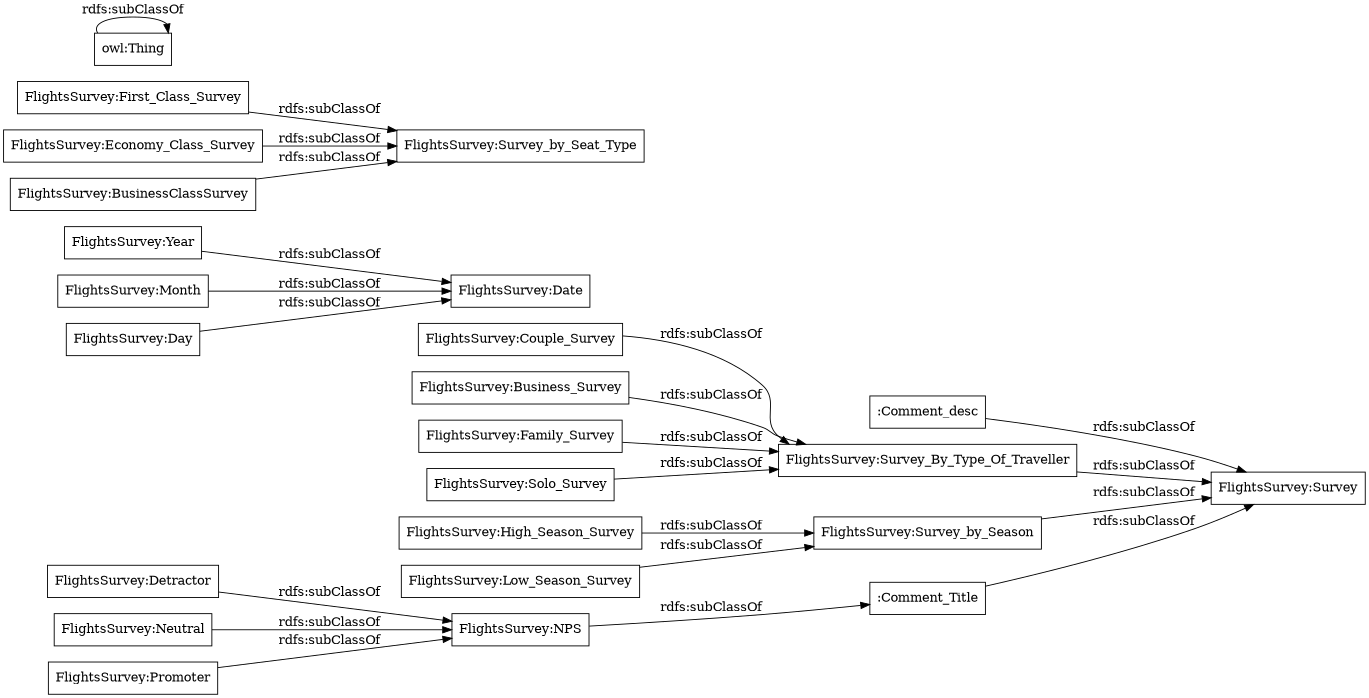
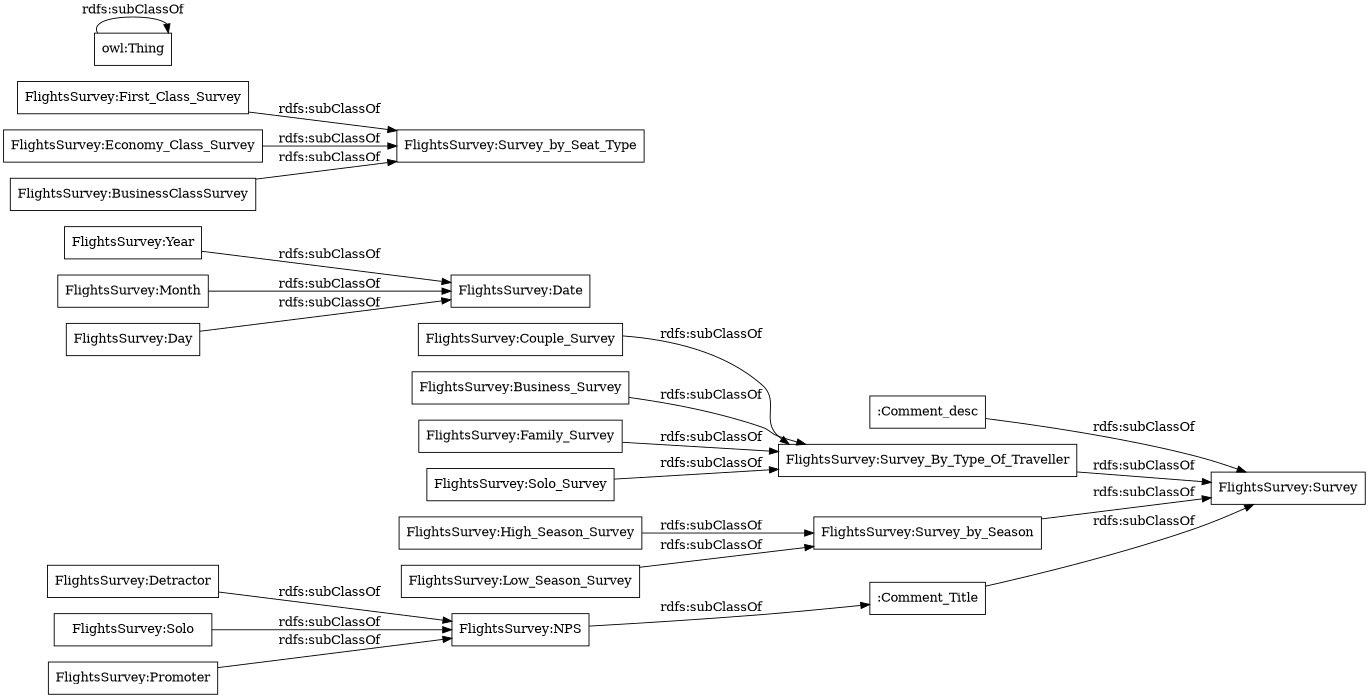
  digraph {
    rankdir=LR
    node [color=black shape=rectangle]
    ":Comment_Title"
    "FlightsSurvey:Survey"
    "FlightsSurvey:Detractor"
    "FlightsSurvey:NPS"
-   "FlightsSurvey:Neutral"
+   "FlightsSurvey:Neutral" [label="FlightsSurvey:Solo"]
    "FlightsSurvey:Promoter"
    ":Comment_desc"
    "FlightsSurvey:Survey_By_Type_Of_Traveller"
    "FlightsSurvey:Year"
    "FlightsSurvey:Date"
    "FlightsSurvey:Survey_by_Season"
    "FlightsSurvey:High_Season_Survey"
    "FlightsSurvey:First_Class_Survey"
    "FlightsSurvey:Survey_by_Seat_Type"
    "FlightsSurvey:Month"
    "FlightsSurvey:Economy_Class_Survey"
    "FlightsSurvey:BusinessClassSurvey"
    "FlightsSurvey:Couple_Survey"
    "FlightsSurvey:Business_Survey"
    "FlightsSurvey:Family_Survey"
    "FlightsSurvey:Low_Season_Survey"
    "FlightsSurvey:Day"
    "FlightsSurvey:Solo_Survey"
    "owl:Thing"
    ":Comment_Title" -> "FlightsSurvey:Survey" [label="rdfs:subClassOf"]
    "FlightsSurvey:Detractor" -> "FlightsSurvey:NPS" [label="rdfs:subClassOf"]
    "FlightsSurvey:NPS" -> ":Comment_Title" [label="rdfs:subClassOf"]
    "FlightsSurvey:Neutral" -> "FlightsSurvey:NPS" [label="rdfs:subClassOf"]
    "FlightsSurvey:Promoter" -> "FlightsSurvey:NPS" [label="rdfs:subClassOf"]
    ":Comment_desc" -> "FlightsSurvey:Survey" [label="rdfs:subClassOf"]
    "FlightsSurvey:Survey_By_Type_Of_Traveller" -> "FlightsSurvey:Survey" [label="rdfs:subClassOf"]
    "FlightsSurvey:Year" -> "FlightsSurvey:Date" [label="rdfs:subClassOf"]
    "FlightsSurvey:Survey_by_Season" -> "FlightsSurvey:Survey" [label="rdfs:subClassOf"]
    "FlightsSurvey:High_Season_Survey" -> "FlightsSurvey:Survey_by_Season" [label="rdfs:subClassOf"]
    "FlightsSurvey:First_Class_Survey" -> "FlightsSurvey:Survey_by_Seat_Type" [label="rdfs:subClassOf"]
    "FlightsSurvey:Month" -> "FlightsSurvey:Date" [label="rdfs:subClassOf"]
    "FlightsSurvey:Economy_Class_Survey" -> "FlightsSurvey:Survey_by_Seat_Type" [label="rdfs:subClassOf"]
    "FlightsSurvey:BusinessClassSurvey" -> "FlightsSurvey:Survey_by_Seat_Type" [label="rdfs:subClassOf"]
    "FlightsSurvey:Couple_Survey" -> "FlightsSurvey:Survey_By_Type_Of_Traveller" [label="rdfs:subClassOf"]
    "FlightsSurvey:Business_Survey" -> "FlightsSurvey:Survey_By_Type_Of_Traveller" [label="rdfs:subClassOf"]
    "FlightsSurvey:Family_Survey" -> "FlightsSurvey:Survey_By_Type_Of_Traveller" [label="rdfs:subClassOf"]
    "FlightsSurvey:Low_Season_Survey" -> "FlightsSurvey:Survey_by_Season" [label="rdfs:subClassOf"]
    "FlightsSurvey:Day" -> "FlightsSurvey:Date" [label="rdfs:subClassOf"]
    "FlightsSurvey:Solo_Survey" -> "FlightsSurvey:Survey_By_Type_Of_Traveller" [label="rdfs:subClassOf"]
    "owl:Thing" -> "owl:Thing" [label="rdfs:subClassOf"]
  }
